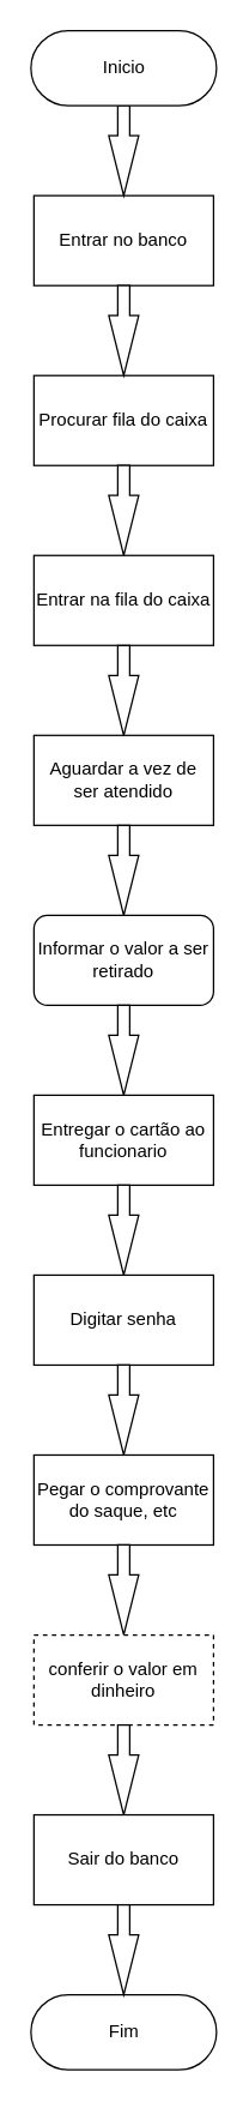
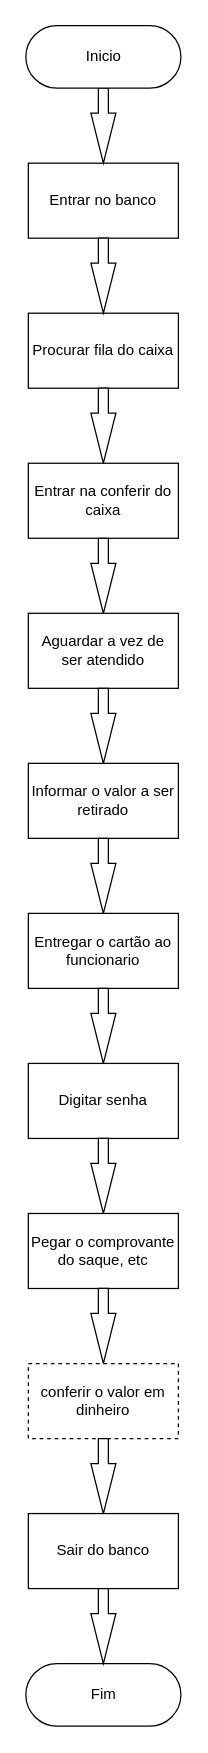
  <mxCell id="0" />
  <mxCell id="1" parent="0" />
  <mxCell id="2" value="Entrar no banco" style="rounded=0;whiteSpace=wrap;html=1;" vertex="1" parent="1"><mxGeometry x="22" y="130" width="120" height="60" as="geometry" /></mxCell>
  <mxCell id="3" value="" style="html=1;shadow=0;dashed=0;align=center;verticalAlign=middle;shape=mxgraph.arrows2.arrow;dy=0.6;dx=40;direction=south;notch=0;" vertex="1" parent="1"><mxGeometry x="72" y="70" width="20" height="60" as="geometry" /></mxCell>
  <mxCell id="4" value="Procurar fila do caixa" style="rounded=0;whiteSpace=wrap;html=1;" vertex="1" parent="1"><mxGeometry x="22" y="250" width="120" height="60" as="geometry" /></mxCell>
  <mxCell id="5" value="" style="html=1;shadow=0;dashed=0;align=center;verticalAlign=middle;shape=mxgraph.arrows2.arrow;dy=0.6;dx=40;direction=south;notch=0;" vertex="1" parent="1"><mxGeometry x="72" y="190" width="20" height="60" as="geometry" /></mxCell>
  <mxCell id="6" value="" style="html=1;shadow=0;dashed=0;align=center;verticalAlign=middle;shape=mxgraph.arrows2.arrow;dy=0.6;dx=40;direction=south;notch=0;" vertex="1" parent="1"><mxGeometry x="72" y="310" width="20" height="60" as="geometry" /></mxCell>
- <mxCell id="7" value="Entrar na fila do caixa" style="rounded=0;whiteSpace=wrap;html=1;" vertex="1" parent="1"><mxGeometry x="22" y="370" width="120" height="60" as="geometry" /></mxCell>
+ <mxCell id="7" value="Entrar na conferir do caixa" style="rounded=0;whiteSpace=wrap;html=1;" vertex="1" parent="1"><mxGeometry x="22" y="370" width="120" height="60" as="geometry" /></mxCell>
  <mxCell id="8" value="" style="html=1;shadow=0;dashed=0;align=center;verticalAlign=middle;shape=mxgraph.arrows2.arrow;dy=0.6;dx=40;direction=south;notch=0;" vertex="1" parent="1"><mxGeometry x="72" y="430" width="20" height="60" as="geometry" /></mxCell>
  <mxCell id="9" value="Aguardar a vez de ser atendido" style="rounded=0;whiteSpace=wrap;html=1;" vertex="1" parent="1"><mxGeometry x="22" y="490" width="120" height="60" as="geometry" /></mxCell>
  <mxCell id="10" value="" style="html=1;shadow=0;dashed=0;align=center;verticalAlign=middle;shape=mxgraph.arrows2.arrow;dy=0.6;dx=40;direction=south;notch=0;" vertex="1" parent="1"><mxGeometry x="72" y="550" width="20" height="60" as="geometry" /></mxCell>
- <mxCell id="11" value="Informar o valor a ser retirado" style="whiteSpace=wrap;html=1;rounded=1;" vertex="1" parent="1"><mxGeometry x="22" y="610" width="120" height="60" as="geometry" /></mxCell>
+ <mxCell id="11" value="Informar o valor a ser retirado" style="rounded=0;whiteSpace=wrap;html=1;" vertex="1" parent="1"><mxGeometry x="22" y="610" width="120" height="60" as="geometry" /></mxCell>
  <mxCell id="12" value="" style="html=1;shadow=0;dashed=0;align=center;verticalAlign=middle;shape=mxgraph.arrows2.arrow;dy=0.6;dx=40;direction=south;notch=0;" vertex="1" parent="1"><mxGeometry x="72" y="670" width="20" height="60" as="geometry" /></mxCell>
  <mxCell id="13" value="Entregar o cartão ao funcionario" style="rounded=0;whiteSpace=wrap;html=1;" vertex="1" parent="1"><mxGeometry x="22" y="730" width="120" height="60" as="geometry" /></mxCell>
  <mxCell id="14" value="" style="html=1;shadow=0;dashed=0;align=center;verticalAlign=middle;shape=mxgraph.arrows2.arrow;dy=0.6;dx=40;direction=south;notch=0;" vertex="1" parent="1"><mxGeometry x="72" y="790" width="20" height="60" as="geometry" /></mxCell>
  <mxCell id="15" value="Digitar senha" style="rounded=0;whiteSpace=wrap;html=1;" vertex="1" parent="1"><mxGeometry x="22" y="850" width="120" height="60" as="geometry" /></mxCell>
  <mxCell id="16" value="" style="html=1;shadow=0;dashed=0;align=center;verticalAlign=middle;shape=mxgraph.arrows2.arrow;dy=0.6;dx=40;direction=south;notch=0;" vertex="1" parent="1"><mxGeometry x="72" y="910" width="20" height="60" as="geometry" /></mxCell>
  <mxCell id="17" value="Pegar o comprovante do saque, etc" style="rounded=0;whiteSpace=wrap;html=1;" vertex="1" parent="1"><mxGeometry x="22" y="970" width="120" height="60" as="geometry" /></mxCell>
  <mxCell id="18" value="" style="html=1;shadow=0;dashed=0;align=center;verticalAlign=middle;shape=mxgraph.arrows2.arrow;dy=0.6;dx=40;direction=south;notch=0;" vertex="1" parent="1"><mxGeometry x="72" y="1030" width="20" height="60" as="geometry" /></mxCell>
  <mxCell id="19" value="conferir o valor em dinheiro" style="rounded=0;whiteSpace=wrap;html=1;dashed=1;" vertex="1" parent="1"><mxGeometry x="22" y="1090" width="120" height="60" as="geometry" /></mxCell>
  <mxCell id="20" value="" style="html=1;shadow=0;dashed=0;align=center;verticalAlign=middle;shape=mxgraph.arrows2.arrow;dy=0.6;dx=40;direction=south;notch=0;" vertex="1" parent="1"><mxGeometry x="72" y="1150" width="20" height="60" as="geometry" /></mxCell>
  <mxCell id="21" value="Inicio" style="html=1;dashed=0;whitespace=wrap;shape=mxgraph.dfd.start" vertex="1" parent="1"><mxGeometry x="20" y="20" width="124" height="50" as="geometry" /></mxCell>
  <mxCell id="22" value="Fim" style="html=1;dashed=0;whitespace=wrap;shape=mxgraph.dfd.start" vertex="1" parent="1"><mxGeometry x="20" y="1330" width="124" height="50" as="geometry" /></mxCell>
  <mxCell id="23" value="Sair do banco" style="rounded=0;whiteSpace=wrap;html=1;" vertex="1" parent="1"><mxGeometry x="22" y="1210" width="120" height="60" as="geometry" /></mxCell>
  <mxCell id="24" value="" style="html=1;shadow=0;dashed=0;align=center;verticalAlign=middle;shape=mxgraph.arrows2.arrow;dy=0.6;dx=40;direction=south;notch=0;" vertex="1" parent="1"><mxGeometry x="72" y="1270" width="20" height="60" as="geometry" /></mxCell>
